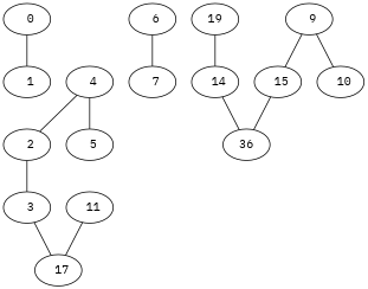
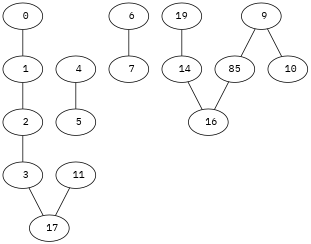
  graph {
    fontname="IBM Plex Mono"
    node [fontname="IBM Plex Mono"]
    edge [fontname="IBM Plex Mono"]
    n1 [label=" 0"]
    n2 [label=" 1"]
    n3 [label=" 2"]
    n4 [label=" 3"]
    n5 [label=" 17"]
    n6 [label=" 4"]
    n7 [label=" 5"]
    n8 [label=" 6"]
    n9 [label=" 7"]
-   n10 [label=" 15"]
-   n11 [label=36]
+   n10 [label=85]
+   n11 [label=" 16"]
    n12 [label=" 9"]
    n13 [label=" 10"]
    n14 [label=" 11"]
    n15 [label=19]
    n16 [label=" 14"]
    n1 -- n2
-   n6 -- n3
+   n2 -- n3
    n3 -- n4
    n4 -- n5
    n6 -- n7
    n8 -- n9
    n10 -- n11
    n12 -- n10
    n12 -- n13
    n14 -- n5
    n15 -- n16
    n16 -- n11
  }
